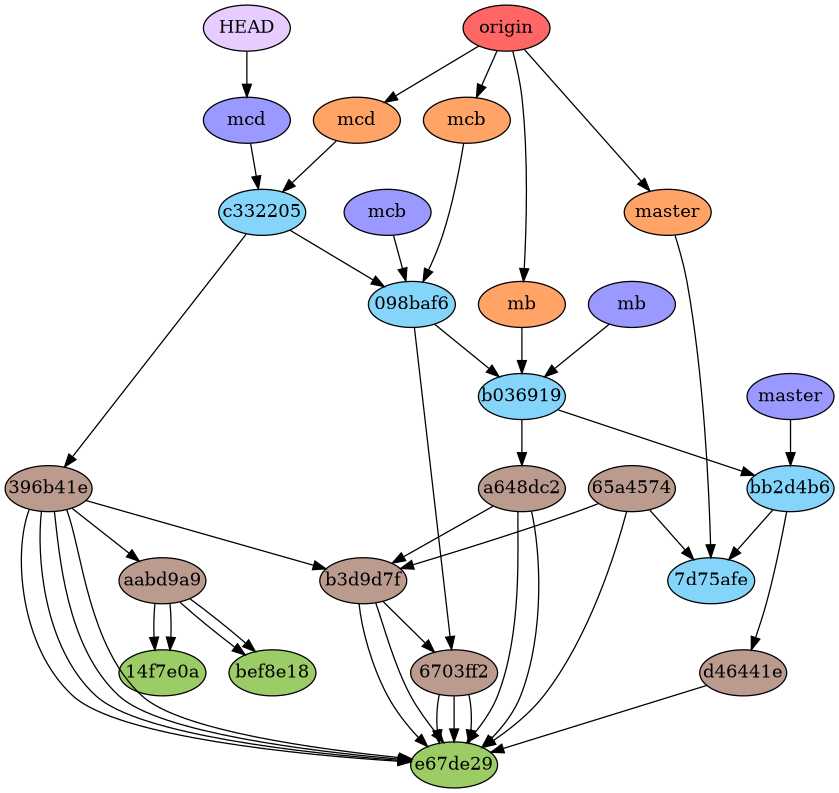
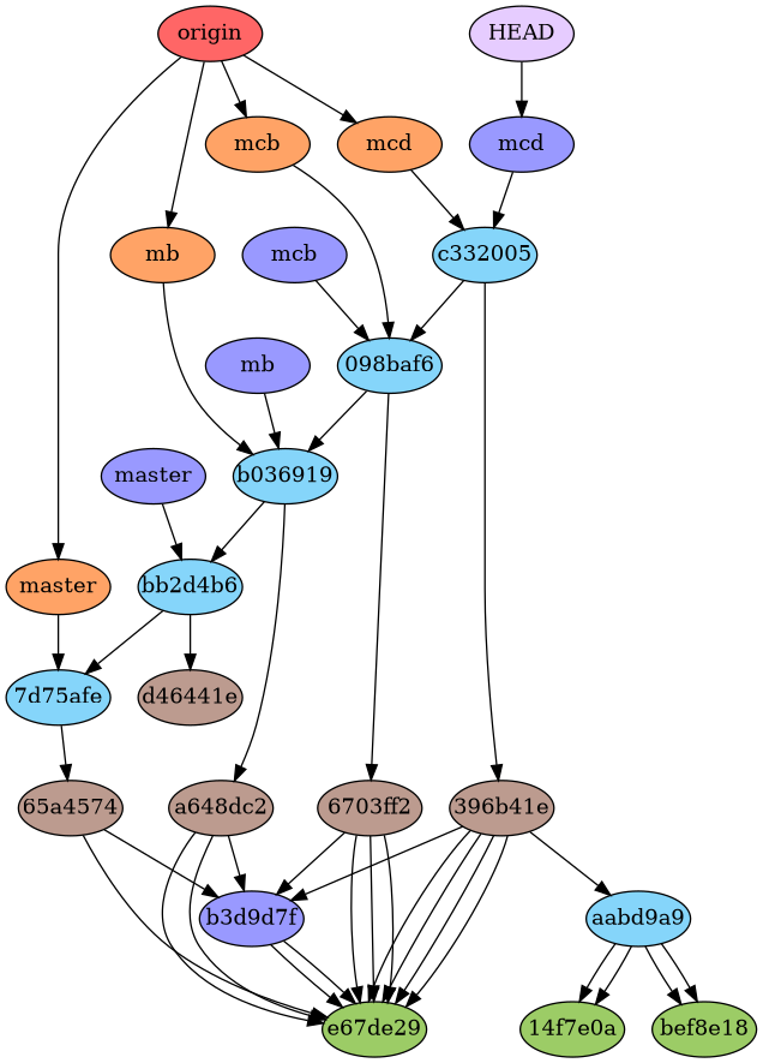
  digraph {
    node [fillcolor="#bc9b8f" fixedsize=true style=filled]
    n1 [fillcolor="#9ccc66" label="14f7e0a" width=0.95]
    n2 [fillcolor="#9ccc66" label=bef8e18 width=0.95]
    n3 [fillcolor="#9ccc66" label=e67de29 width=0.95]
    n4 [label="396b41e" width=0.95]
-   n5 [label=aabd9a9 width=0.95]
-   n6 [label=b3d9d7f width=0.95]
+   n5 [fillcolor="#85d5fa" label=aabd9a9 width=0.95]
+   n6 [fillcolor="#9999ff" label=b3d9d7f width=0.95]
    n7 [label="65a4574" width=0.95]
    n8 [label="6703ff2" width=0.95]
    n9 [label=a648dc2 width=0.95]
    n10 [label=d46441e width=0.95]
    n11 [fillcolor="#85d5fa" label="098baf6" width=0.95]
    n12 [fillcolor="#85d5fa" label=b036919 width=0.95]
    n13 [fillcolor="#85d5fa" label=bb2d4b6 width=0.95]
    n14 [fillcolor="#85d5fa" label="7d75afe" width=0.95]
-   n15 [fillcolor="#85d5fa" label=c332205 width=0.95]
+   n15 [fillcolor="#85d5fa" label=c332005 width=0.95]
    n16 [fillcolor="#9999ff" label=master width=0.95]
    n17 [fillcolor="#9999ff" label=mb width=0.95]
    n18 [fillcolor="#9999ff" label=mcb width=0.95]
    n19 [fillcolor="#9999ff" label=mcd width=0.95]
    n20 [fillcolor="#e6ccff" label=HEAD width=0.95]
    n21 [fillcolor="#ffa366" label=master width=0.95]
    n22 [fillcolor="#ffa366" label=mb width=0.95]
    n23 [fillcolor="#ffa366" label=mcb width=0.95]
    n24 [fillcolor="#ffa366" label=mcd width=0.95]
    n25 [fillcolor="#ff6666" label=origin width=0.95]
    n4 -> n3
    n4 -> n3
    n4 -> n3
    n4 -> n3
    n4 -> n5
    n4 -> n6
    n5 -> n1
    n5 -> n1
    n5 -> n2
    n5 -> n2
    n6 -> n3
    n6 -> n3
    n7 -> n3
    n7 -> n6
    n8 -> n3
    n8 -> n3
    n8 -> n3
-   n6 -> n8
+   n8 -> n6
    n9 -> n3
    n9 -> n3
    n9 -> n6
-   n10 -> n3
    n11 -> n8
    n11 -> n12
    n12 -> n9
    n12 -> n13
    n13 -> n10
    n13 -> n14
-   n7 -> n14
+   n14 -> n7
    n15 -> n4
    n15 -> n11
    n16 -> n13
    n17 -> n12
    n18 -> n11
    n19 -> n15
    n20 -> n19
    n21 -> n14
    n22 -> n12
    n23 -> n11
    n24 -> n15
    n25 -> n21
    n25 -> n22
    n25 -> n23
    n25 -> n24
  }
